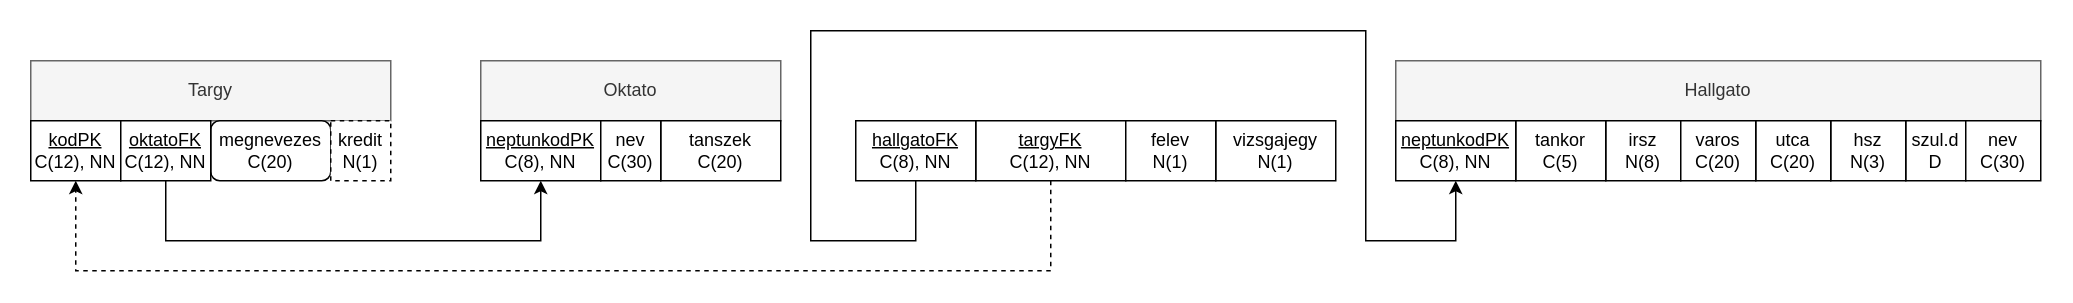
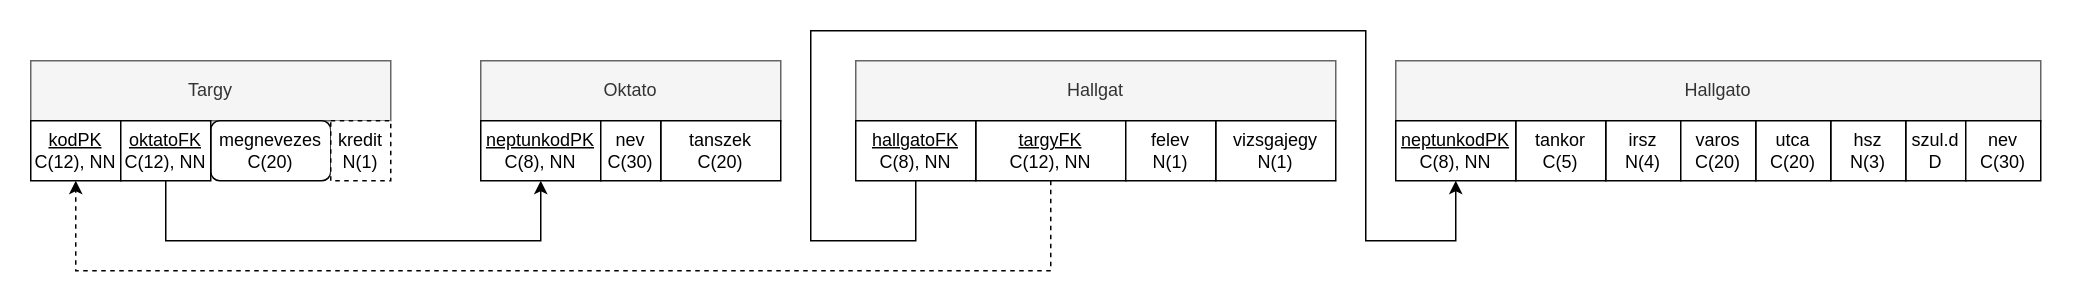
  <mxCell id="0" />
  <mxCell id="1" parent="0" />
  <mxCell id="2" value="Oktato" style="whiteSpace=wrap;html=1;align=center;fillColor=#f5f5f5;fontColor=#333333;strokeColor=#666666;" vertex="1" parent="1"><mxGeometry x="320" y="40" width="200" height="40" as="geometry" /></mxCell>
  <mxCell id="3" value="&lt;u&gt;neptunkodPK&lt;/u&gt;&lt;div&gt;C(8), NN&lt;/div&gt;" style="whiteSpace=wrap;html=1;align=center;" vertex="1" parent="1"><mxGeometry x="320" y="80" width="80" height="40" as="geometry" /></mxCell>
  <mxCell id="4" value="tanszek&lt;div&gt;C(20)&lt;/div&gt;" style="whiteSpace=wrap;html=1;align=center;" vertex="1" parent="1"><mxGeometry x="440" y="80" width="80" height="40" as="geometry" /></mxCell>
  <mxCell id="5" value="nev&lt;div&gt;C(30)&lt;/div&gt;" style="whiteSpace=wrap;html=1;align=center;" vertex="1" parent="1"><mxGeometry x="400" y="80" width="40" height="40" as="geometry" /></mxCell>
  <mxCell id="6" value="Targy" style="whiteSpace=wrap;html=1;align=center;fillColor=#f5f5f5;fontColor=#333333;strokeColor=#666666;" vertex="1" parent="1"><mxGeometry x="20" y="40" width="240" height="40" as="geometry" /></mxCell>
  <mxCell id="7" value="&lt;u&gt;kodPK&lt;/u&gt;&lt;div&gt;C(12), NN&lt;/div&gt;" style="whiteSpace=wrap;html=1;align=center;" vertex="1" parent="1"><mxGeometry x="20" y="80" width="60" height="40" as="geometry" /></mxCell>
  <mxCell id="8" value="megnevezes&lt;div&gt;C(20)&lt;/div&gt;" style="whiteSpace=wrap;html=1;align=center;rounded=1;" vertex="1" parent="1"><mxGeometry x="140" y="80" width="80" height="40" as="geometry" /></mxCell>
  <mxCell id="9" value="kredit&lt;div&gt;N(1)&lt;/div&gt;" style="whiteSpace=wrap;html=1;align=center;dashed=1;" vertex="1" parent="1"><mxGeometry x="220" y="80" width="40" height="40" as="geometry" /></mxCell>
+ <mxCell id="10" value="Hallgat" style="whiteSpace=wrap;html=1;align=center;fillColor=#f5f5f5;fontColor=#333333;strokeColor=#666666;" vertex="1" parent="1"><mxGeometry x="570" y="40" width="320" height="40" as="geometry" /></mxCell>
  <mxCell id="11" value="&lt;u&gt;oktatoFK&lt;/u&gt;&lt;div&gt;C(12), NN&lt;/div&gt;" style="whiteSpace=wrap;html=1;align=center;" vertex="1" parent="1"><mxGeometry x="80" y="80" width="60" height="40" as="geometry" /></mxCell>
  <mxCell id="12" value="&lt;u&gt;targyFK&lt;/u&gt;&lt;div&gt;C(12), NN&lt;/div&gt;" style="whiteSpace=wrap;html=1;align=center;" vertex="1" parent="1"><mxGeometry x="650" y="80" width="100" height="40" as="geometry" /></mxCell>
  <mxCell id="13" value="&lt;u&gt;hallgatoFK&lt;/u&gt;&lt;div&gt;C(8), NN&lt;/div&gt;" style="whiteSpace=wrap;html=1;align=center;" vertex="1" parent="1"><mxGeometry x="570" y="80" width="80" height="40" as="geometry" /></mxCell>
  <mxCell id="14" value="vizsgajegy&lt;div&gt;N(1)&lt;/div&gt;" style="whiteSpace=wrap;html=1;align=center;" vertex="1" parent="1"><mxGeometry x="810" y="80" width="80" height="40" as="geometry" /></mxCell>
  <mxCell id="15" value="felev&lt;div&gt;N(1)&lt;/div&gt;" style="whiteSpace=wrap;html=1;align=center;" vertex="1" parent="1"><mxGeometry x="750" y="80" width="60" height="40" as="geometry" /></mxCell>
  <mxCell id="16" value="Hallgato" style="whiteSpace=wrap;html=1;align=center;fillColor=#f5f5f5;fontColor=#333333;strokeColor=#666666;" vertex="1" parent="1"><mxGeometry x="930" y="40" width="430" height="40" as="geometry" /></mxCell>
- <mxCell id="17" value="irsz&lt;div&gt;N(8)&lt;/div&gt;" style="whiteSpace=wrap;html=1;align=center;" vertex="1" parent="1"><mxGeometry x="1070" y="80" width="50" height="40" as="geometry" /></mxCell>
+ <mxCell id="17" value="irsz&lt;div&gt;N(4)&lt;/div&gt;" style="whiteSpace=wrap;html=1;align=center;" vertex="1" parent="1"><mxGeometry x="1070" y="80" width="50" height="40" as="geometry" /></mxCell>
  <mxCell id="18" value="tankor&lt;div&gt;C(5)&lt;/div&gt;" style="whiteSpace=wrap;html=1;align=center;" vertex="1" parent="1"><mxGeometry x="1010" y="80" width="60" height="40" as="geometry" /></mxCell>
  <mxCell id="19" value="&lt;u&gt;neptunkodPK&lt;/u&gt;&lt;div&gt;C(8), NN&lt;/div&gt;" style="whiteSpace=wrap;html=1;align=center;" vertex="1" parent="1"><mxGeometry x="930" y="80" width="80" height="40" as="geometry" /></mxCell>
  <mxCell id="20" value="szul.d&lt;div&gt;D&lt;/div&gt;" style="whiteSpace=wrap;html=1;align=center;" vertex="1" parent="1"><mxGeometry x="1270" y="80" width="40" height="40" as="geometry" /></mxCell>
  <mxCell id="21" value="hsz&lt;div&gt;N(3)&lt;/div&gt;" style="whiteSpace=wrap;html=1;align=center;" vertex="1" parent="1"><mxGeometry x="1220" y="80" width="50" height="40" as="geometry" /></mxCell>
  <mxCell id="22" value="utca&lt;div&gt;C(20)&lt;/div&gt;" style="whiteSpace=wrap;html=1;align=center;" vertex="1" parent="1"><mxGeometry x="1170" y="80" width="50" height="40" as="geometry" /></mxCell>
  <mxCell id="23" value="varos&lt;div&gt;C(20)&lt;/div&gt;" style="whiteSpace=wrap;html=1;align=center;" vertex="1" parent="1"><mxGeometry x="1120" y="80" width="50" height="40" as="geometry" /></mxCell>
  <mxCell id="24" value="nev&lt;div&gt;C(30)&lt;/div&gt;" style="whiteSpace=wrap;html=1;align=center;" vertex="1" parent="1"><mxGeometry x="1310" y="80" width="50" height="40" as="geometry" /></mxCell>
  <mxCell id="25" value="" style="endArrow=classic;html=1;rounded=0;exitX=0.5;exitY=1;exitDx=0;exitDy=0;entryX=0.5;entryY=1;entryDx=0;entryDy=0;" edge="1" parent="1" source="11" target="3"><mxGeometry width="50" height="50" relative="1" as="geometry"><mxPoint x="170" y="160" as="sourcePoint" /><mxPoint x="430" y="180" as="targetPoint" /><Array as="points"><mxPoint x="110" y="160" /><mxPoint x="360" y="160" /></Array></mxGeometry></mxCell>
  <mxCell id="26" value="" style="endArrow=classic;html=1;rounded=0;exitX=0.5;exitY=1;exitDx=0;exitDy=0;entryX=0.5;entryY=1;entryDx=0;entryDy=0;dashed=1;" edge="1" parent="1" source="12" target="7"><mxGeometry width="50" height="50" relative="1" as="geometry"><mxPoint x="380" y="230" as="sourcePoint" /><mxPoint x="10" y="170" as="targetPoint" /><Array as="points"><mxPoint x="700" y="180" /><mxPoint x="50" y="180" /></Array></mxGeometry></mxCell>
  <mxCell id="27" value="" style="endArrow=classic;html=1;rounded=0;exitX=0.5;exitY=1;exitDx=0;exitDy=0;entryX=0.5;entryY=1;entryDx=0;entryDy=0;" edge="1" parent="1" source="13" target="19"><mxGeometry width="50" height="50" relative="1" as="geometry"><mxPoint x="870" y="190" as="sourcePoint" /><mxPoint x="920" y="140" as="targetPoint" /><Array as="points"><mxPoint x="610" y="160" /><mxPoint x="540" y="160" /><mxPoint x="540" y="20" /><mxPoint x="910" y="20" /><mxPoint x="910" y="160" /><mxPoint x="970" y="160" /></Array></mxGeometry></mxCell>
